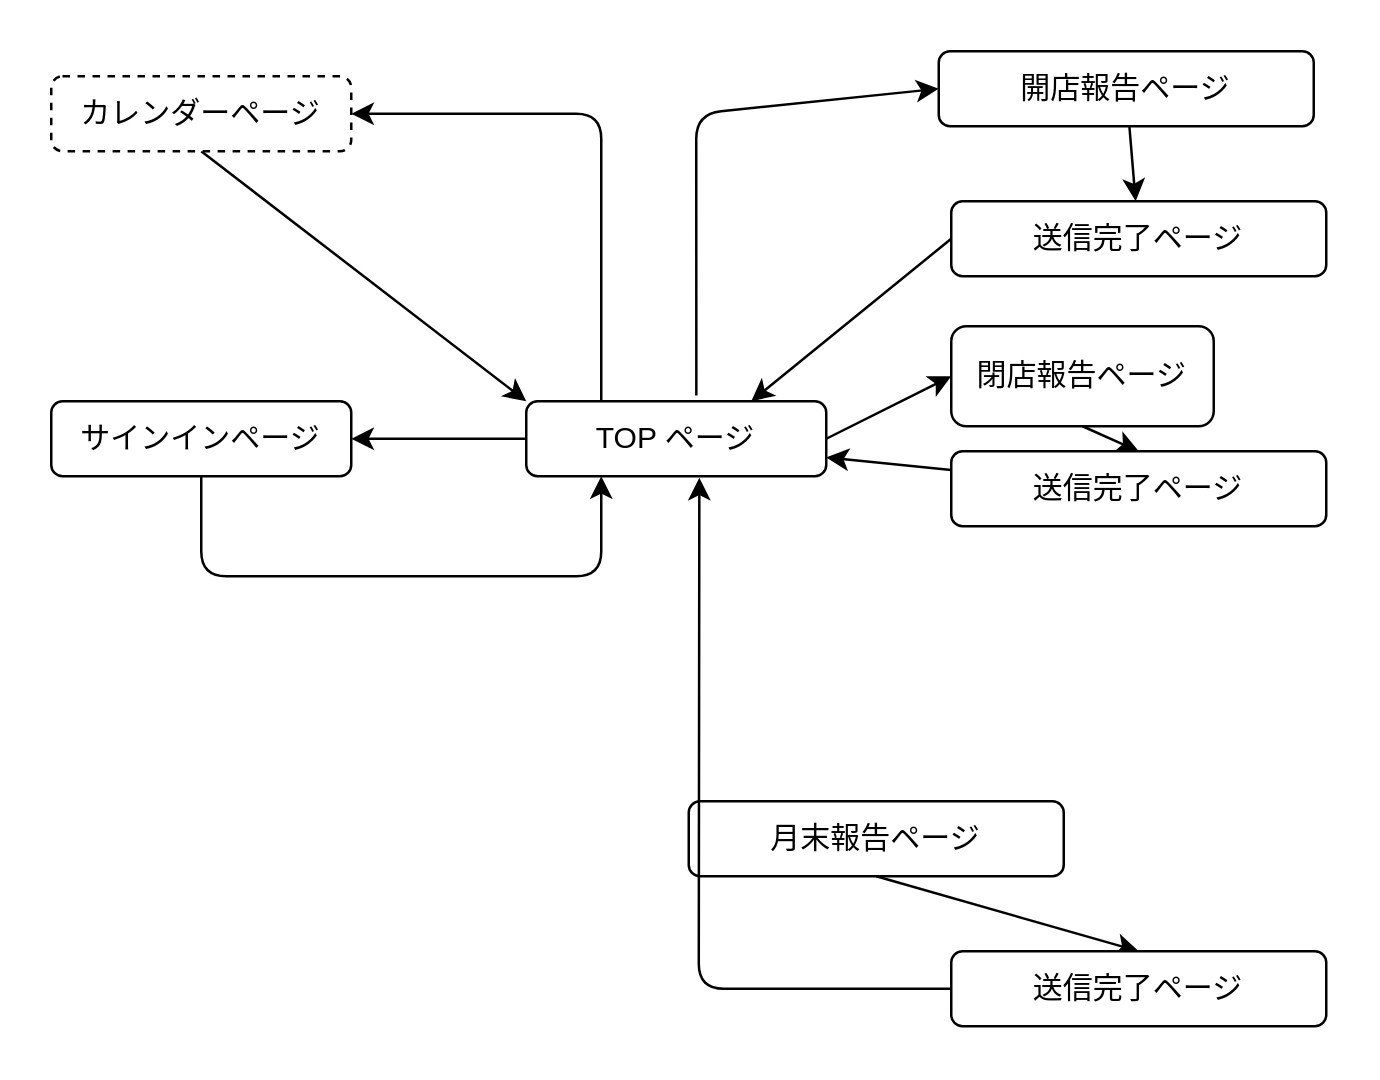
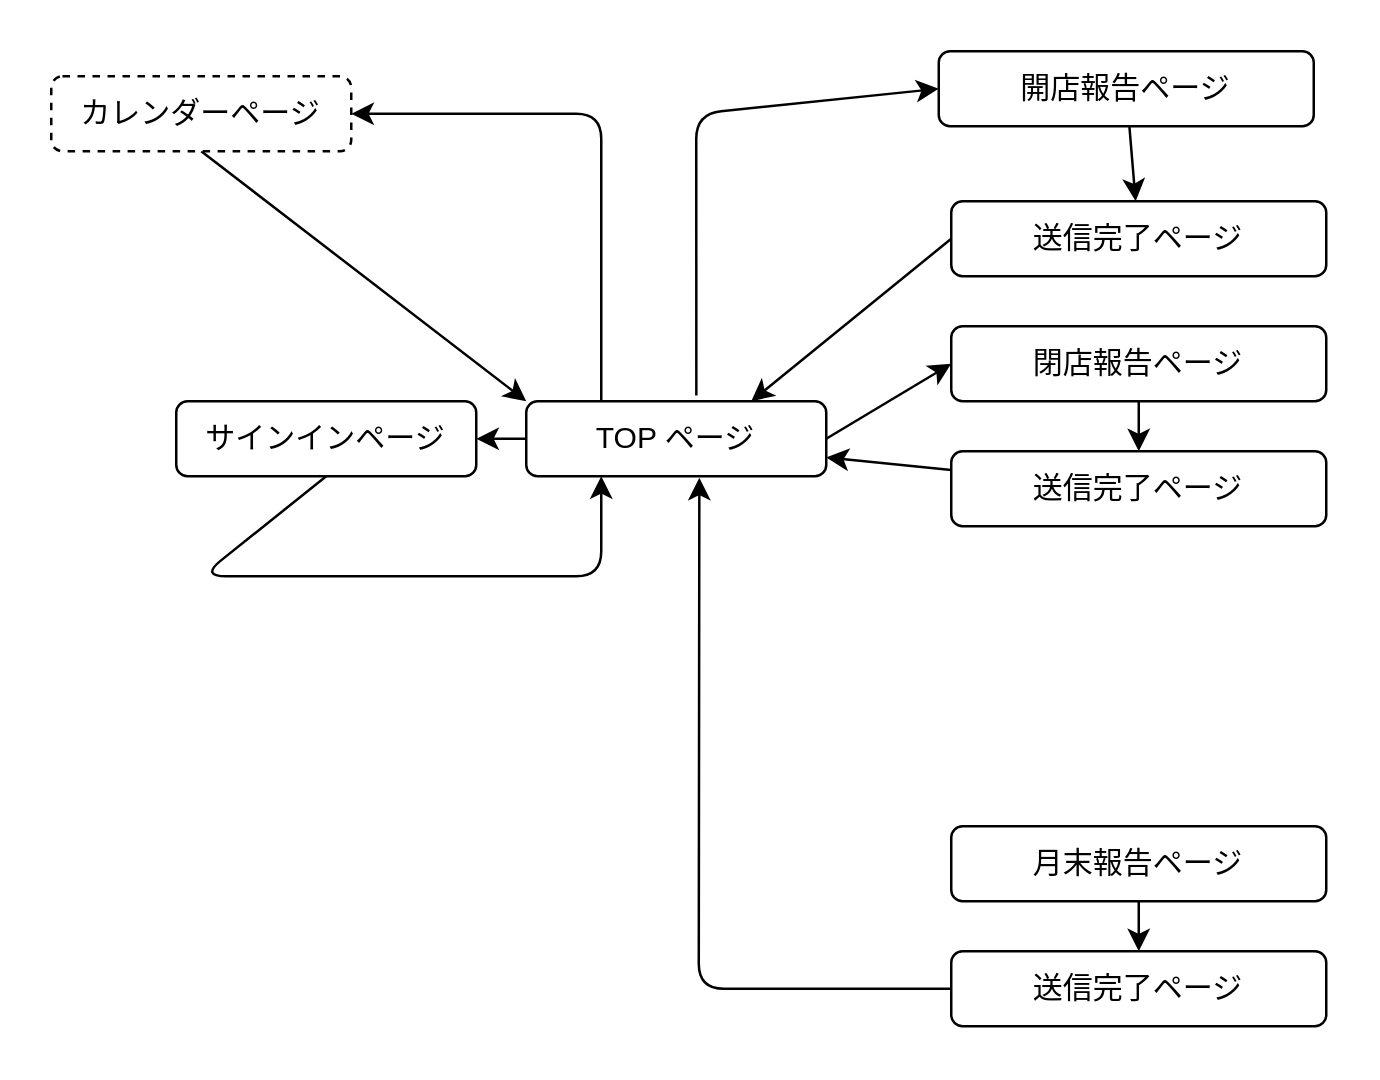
  <mxCell id="0" />
  <mxCell id="1" parent="0" />
  <mxCell id="2" style="edgeStyle=none;html=1;entryX=0;entryY=0.5;entryDx=0;entryDy=0;exitX=0.567;exitY=-0.078;exitDx=0;exitDy=0;exitPerimeter=0;" parent="1" source="7" target="9" edge="1"><mxGeometry relative="1" as="geometry"><Array as="points"><mxPoint x="278" y="45" /></Array></mxGeometry></mxCell>
  <mxCell id="3" style="edgeStyle=none;html=1;exitX=1;exitY=0.5;exitDx=0;exitDy=0;entryX=0;entryY=0.5;entryDx=0;entryDy=0;" parent="1" source="7" target="13" edge="1"><mxGeometry relative="1" as="geometry" /></mxCell>
  <mxCell id="4" style="edgeStyle=none;html=1;entryX=1;entryY=0.5;entryDx=0;entryDy=0;" parent="1" source="7" target="17" edge="1"><mxGeometry relative="1" as="geometry" /></mxCell>
  <mxCell id="5" style="edgeStyle=none;html=1;exitX=0.5;exitY=1;exitDx=0;exitDy=0;" parent="1" source="7" edge="1"><mxGeometry relative="1" as="geometry"><mxPoint x="269.824" y="190.588" as="targetPoint" /></mxGeometry></mxCell>
  <mxCell id="6" style="edgeStyle=none;html=1;exitX=0.25;exitY=0;exitDx=0;exitDy=0;entryX=1;entryY=0.5;entryDx=0;entryDy=0;" parent="1" source="7" target="23" edge="1"><mxGeometry relative="1" as="geometry"><Array as="points"><mxPoint x="240" y="45" /></Array></mxGeometry></mxCell>
  <mxCell id="7" value="TOP ページ" style="rounded=1;whiteSpace=wrap;html=1;" parent="1" vertex="1"><mxGeometry x="210" y="160" width="120" height="30" as="geometry" /></mxCell>
  <mxCell id="8" value="" style="edgeStyle=none;html=1;" parent="1" source="9" target="11" edge="1"><mxGeometry relative="1" as="geometry" /></mxCell>
  <mxCell id="9" value="開店報告ページ" style="rounded=1;whiteSpace=wrap;html=1;" parent="1" vertex="1"><mxGeometry x="375" y="20" width="150" height="30" as="geometry" /></mxCell>
  <mxCell id="10" style="edgeStyle=none;html=1;entryX=0.75;entryY=0;entryDx=0;entryDy=0;exitX=0;exitY=0.5;exitDx=0;exitDy=0;" parent="1" source="11" target="7" edge="1"><mxGeometry relative="1" as="geometry" /></mxCell>
  <mxCell id="11" value="送信完了ページ" style="whiteSpace=wrap;html=1;rounded=1;" parent="1" vertex="1"><mxGeometry x="380" y="80" width="150" height="30" as="geometry" /></mxCell>
  <mxCell id="12" style="edgeStyle=none;html=1;exitX=0.5;exitY=1;exitDx=0;exitDy=0;entryX=0.5;entryY=0;entryDx=0;entryDy=0;" parent="1" source="13" target="15" edge="1"><mxGeometry relative="1" as="geometry" /></mxCell>
- <mxCell id="13" value="閉店報告ページ" style="rounded=1;whiteSpace=wrap;html=1;" parent="1" vertex="1"><mxGeometry x="380" y="130" width="105" height="40" as="geometry" /></mxCell>
+ <mxCell id="13" value="閉店報告ページ" style="rounded=1;whiteSpace=wrap;html=1;" parent="1" vertex="1"><mxGeometry x="380" y="130" width="150" height="30" as="geometry" /></mxCell>
  <mxCell id="14" style="edgeStyle=none;html=1;entryX=1;entryY=0.75;entryDx=0;entryDy=0;" parent="1" source="15" target="7" edge="1"><mxGeometry relative="1" as="geometry" /></mxCell>
  <mxCell id="15" value="送信完了ページ" style="rounded=1;whiteSpace=wrap;html=1;" parent="1" vertex="1"><mxGeometry x="380" y="180" width="150" height="30" as="geometry" /></mxCell>
  <mxCell id="16" style="edgeStyle=none;html=1;exitX=0.5;exitY=1;exitDx=0;exitDy=0;entryX=0.25;entryY=1;entryDx=0;entryDy=0;" parent="1" source="17" target="7" edge="1"><mxGeometry relative="1" as="geometry"><mxPoint x="80" y="250" as="targetPoint" /><Array as="points"><mxPoint x="80" y="230" /><mxPoint x="240" y="230" /></Array></mxGeometry></mxCell>
- <mxCell id="17" value="サインインページ" style="rounded=1;whiteSpace=wrap;html=1;" parent="1" vertex="1"><mxGeometry x="20" y="160" width="120" height="30" as="geometry" /></mxCell>
+ <mxCell id="17" value="サインインページ" style="rounded=1;whiteSpace=wrap;html=1;" parent="1" vertex="1"><mxGeometry x="70" y="160" width="120" height="30" as="geometry" /></mxCell>
  <mxCell id="18" style="edgeStyle=none;html=1;exitX=0.5;exitY=1;exitDx=0;exitDy=0;entryX=0.5;entryY=0;entryDx=0;entryDy=0;" parent="1" source="19" target="21" edge="1"><mxGeometry relative="1" as="geometry" /></mxCell>
- <mxCell id="19" value="月末報告ページ" style="rounded=1;whiteSpace=wrap;html=1;" parent="1" vertex="1"><mxGeometry x="275" y="320" width="150" height="30" as="geometry" /></mxCell>
+ <mxCell id="19" value="月末報告ページ" style="rounded=1;whiteSpace=wrap;html=1;" parent="1" vertex="1"><mxGeometry x="380" y="330" width="150" height="30" as="geometry" /></mxCell>
  <mxCell id="20" style="edgeStyle=none;html=1;entryX=0.577;entryY=1.02;entryDx=0;entryDy=0;entryPerimeter=0;exitX=0;exitY=0.5;exitDx=0;exitDy=0;" parent="1" source="21" target="7" edge="1"><mxGeometry relative="1" as="geometry"><Array as="points"><mxPoint x="279" y="395" /></Array></mxGeometry></mxCell>
  <mxCell id="21" value="送信完了ページ" style="rounded=1;whiteSpace=wrap;html=1;" parent="1" vertex="1"><mxGeometry x="380" y="380" width="150" height="30" as="geometry" /></mxCell>
  <mxCell id="22" style="edgeStyle=none;html=1;exitX=0.5;exitY=1;exitDx=0;exitDy=0;entryX=0;entryY=0;entryDx=0;entryDy=0;" parent="1" source="23" target="7" edge="1"><mxGeometry relative="1" as="geometry" /></mxCell>
  <mxCell id="23" value="カレンダーページ" style="rounded=1;whiteSpace=wrap;html=1;dashed=1;" parent="1" vertex="1"><mxGeometry x="20" y="30" width="120" height="30" as="geometry" /></mxCell>
